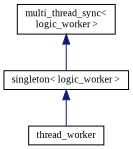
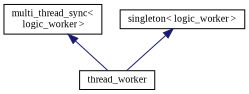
  digraph {
    fontname="Liberation Serif"
    rankdir=TB
    node [color=black fillcolor=white fontname="Liberation Serif" fontsize=10 shape=record style=filled]
    edge [color=midnightblue dir=back fontname="Liberation Serif" fontsize=10 labelfontname=Helvetica labelfontsize=10 style=solid]
    n1 [height=0.2 label="multi_thread_sync\<\l logic_worker \>" width=0.4]
    n2 [height=0.2 label=thread_worker width=0.4]
    n3 [height=0.2 label="singleton\< logic_worker \>" width=0.4]
-   n1 -> n3
+   n1 -> n2
    n3 -> n2
  }
